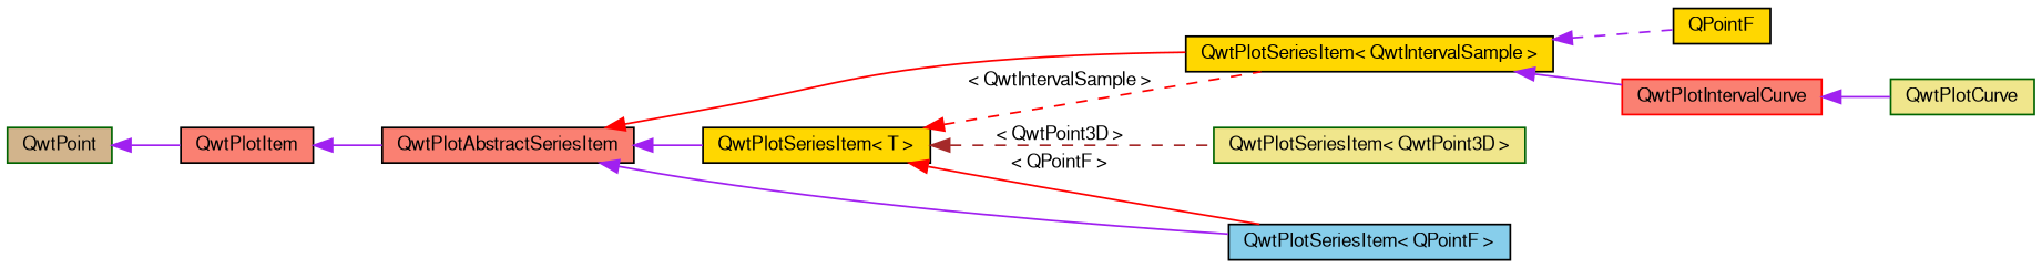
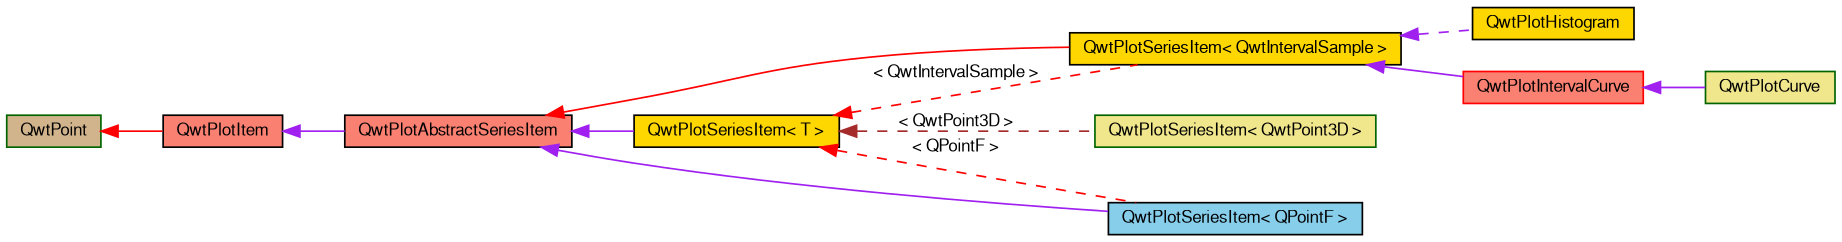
  digraph {
    rankdir=LR
    node [color=black fillcolor=salmon fontname=FreeSans fontsize=10 shape=record style=filled]
    edge [color=purple dir=back fontname=FreeSans fontsize=10 labelfontname=FreeSans labelfontsize=10 style=solid]
    n1 [fontcolor=black height=0.2 label=QwtPlotAbstractSeriesItem width=0.4]
    n2 [fillcolor=gold height=0.2 label="QwtPlotSeriesItem\< T \>" width=0.4]
    n3 [fillcolor=gold height=0.2 label="QwtPlotSeriesItem\< QwtIntervalSample \>" width=0.4]
    n4 [fillcolor=skyblue height=0.2 label="QwtPlotSeriesItem\< QPointF \>" width=0.4]
    n5 [color=darkgreen fillcolor=khaki height=0.2 label="QwtPlotSeriesItem\< QwtPoint3D \>" width=0.4]
-   n6 [fillcolor=gold height=0.2 label=QPointF width=0.4]
+   n6 [fillcolor=gold height=0.2 label=QwtPlotHistogram width=0.4]
    n7 [color=red height=0.2 label=QwtPlotIntervalCurve width=0.4]
    n8 [height=0.2 label=QwtPlotItem width=0.4]
    n9 [color=darkgreen fillcolor=tan height=0.2 label=QwtPoint width=0.4]
    n10 [color=darkgreen fillcolor=khaki height=0.2 label=QwtPlotCurve width=0.4]
    n1 -> n2
    n1 -> n3 [color=red]
    n1 -> n4
    n2 -> n3 [color=red label=" \< QwtIntervalSample \>" style=dashed]
-   n2 -> n4 [color=red label=" \< QPointF \>"]
+   n2 -> n4 [color=red label=" \< QPointF \>" style=dashed]
    n2 -> n5 [color=brown label=" \< QwtPoint3D \>" style=dashed]
    n3 -> n6 [style=dashed]
    n3 -> n7
    n7 -> n10
    n8 -> n1
-   n9 -> n8
+   n9 -> n8 [color=red]
  }
